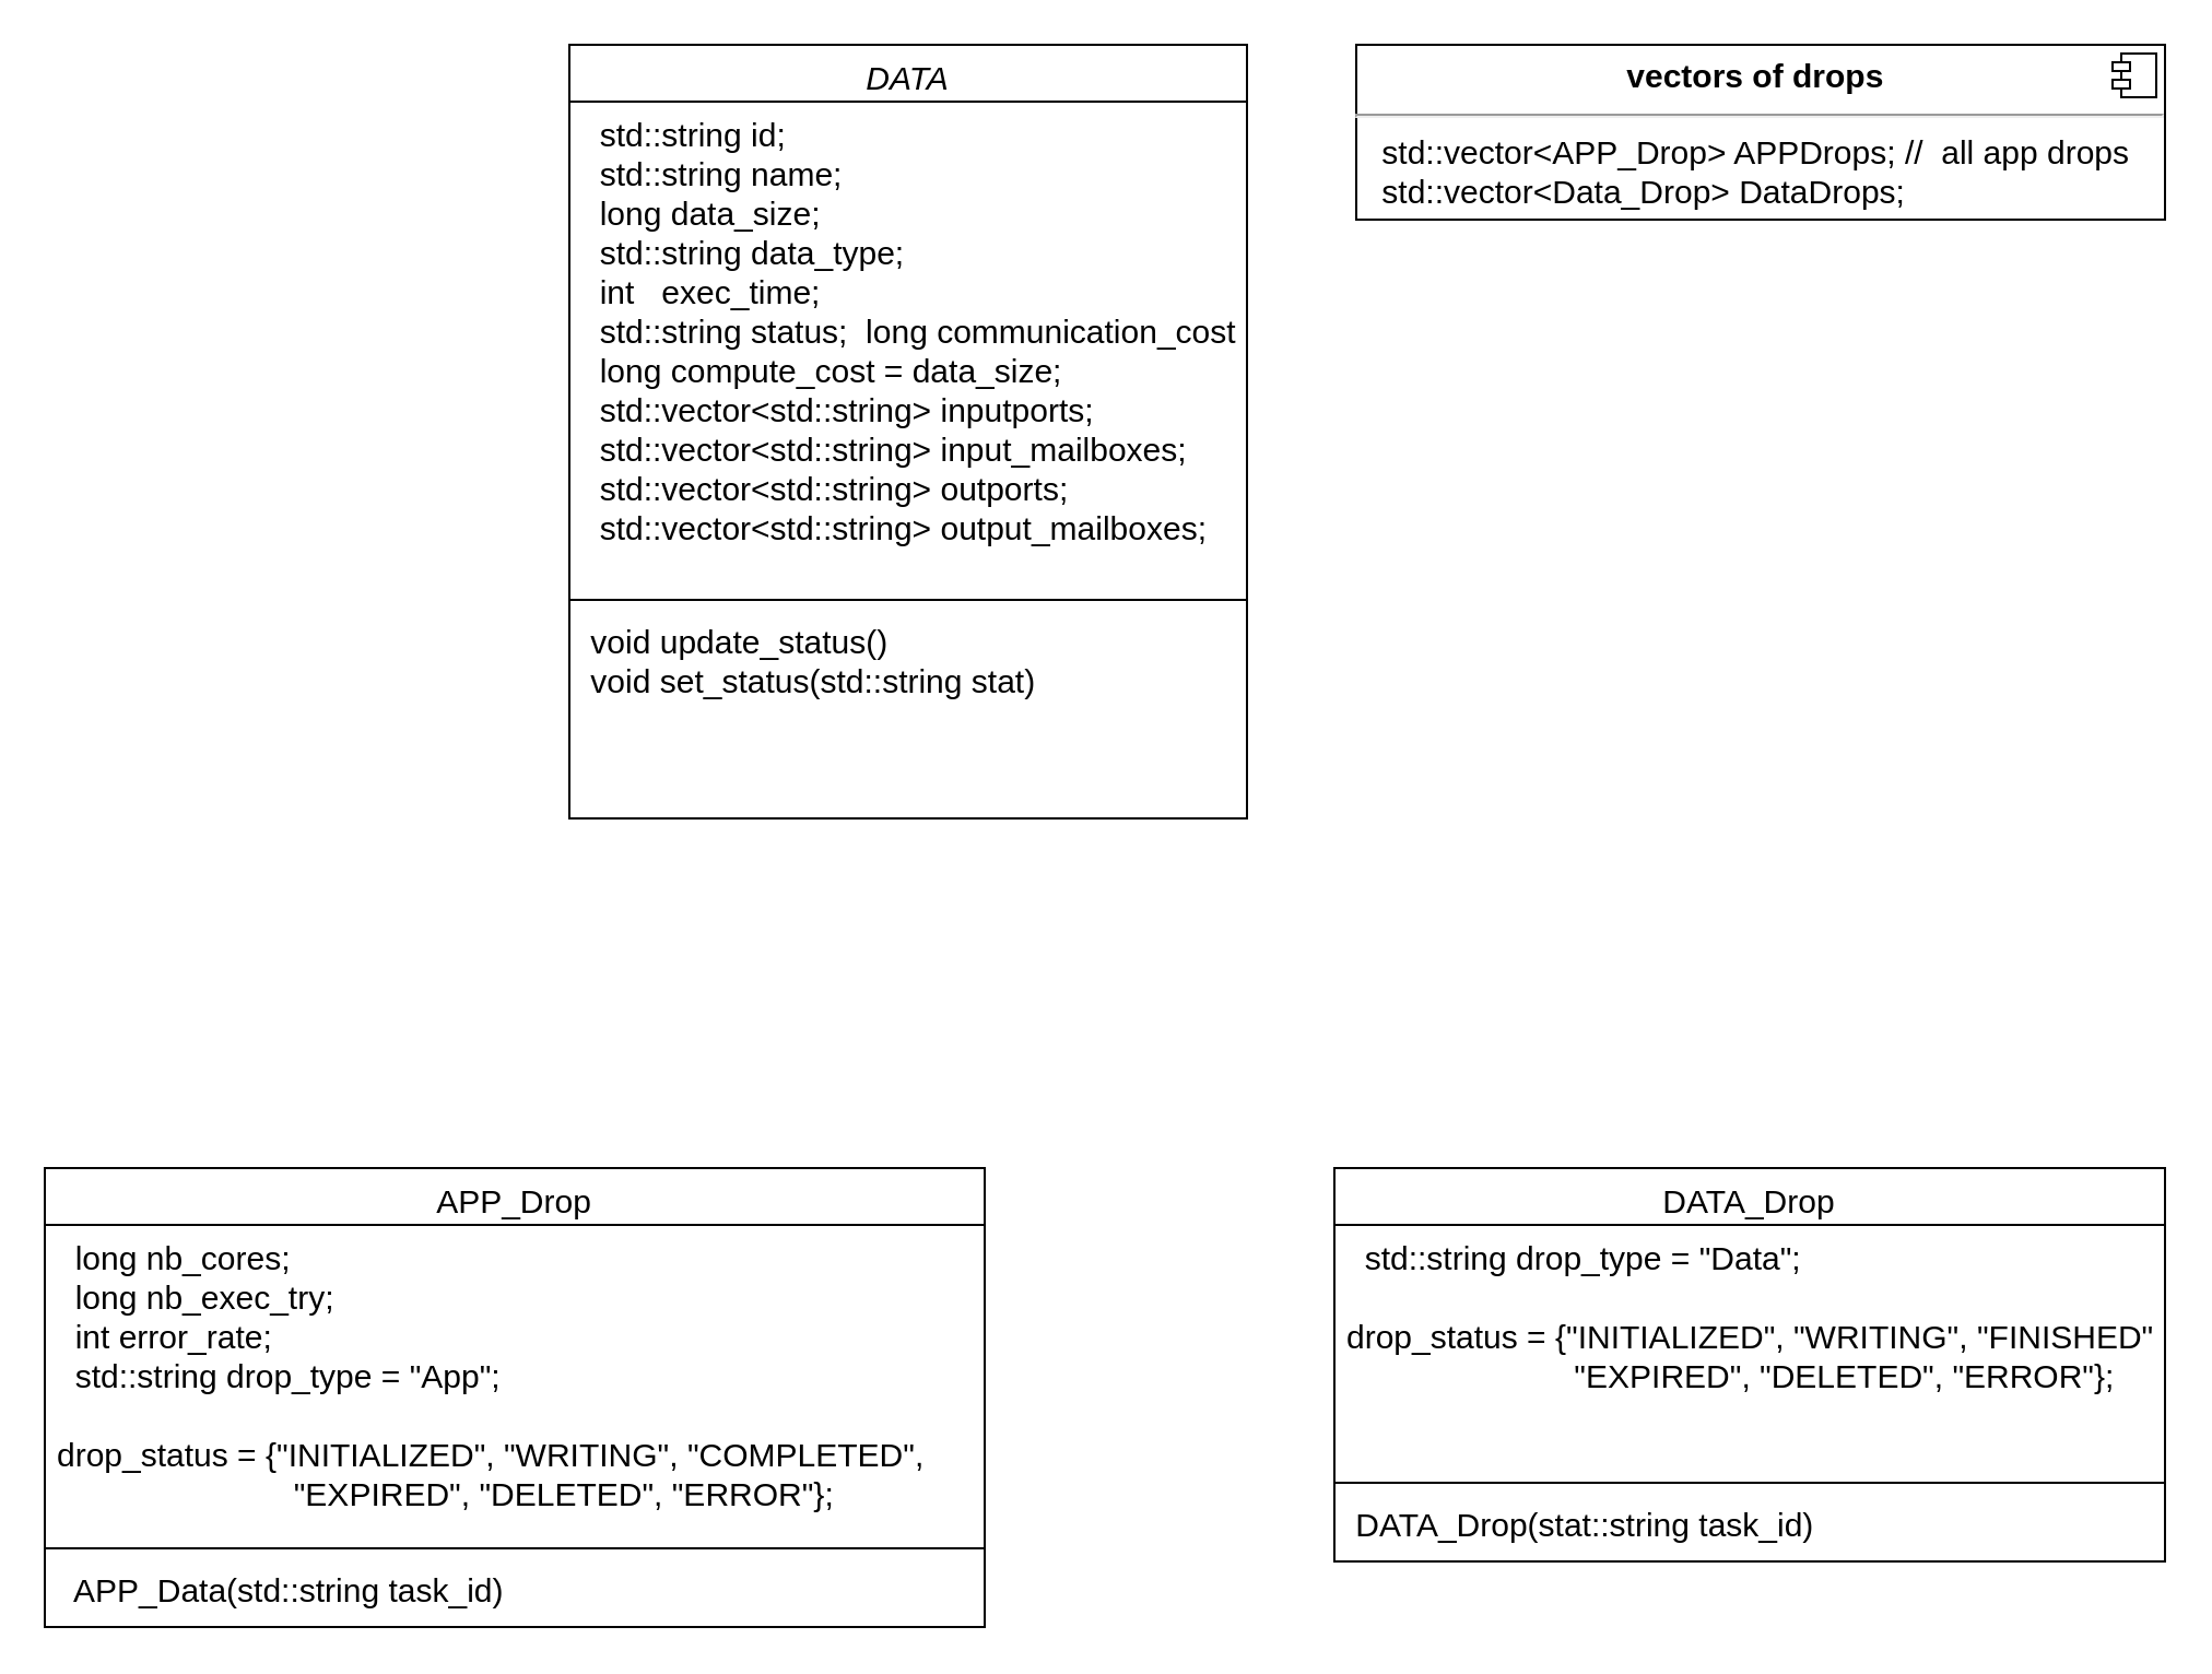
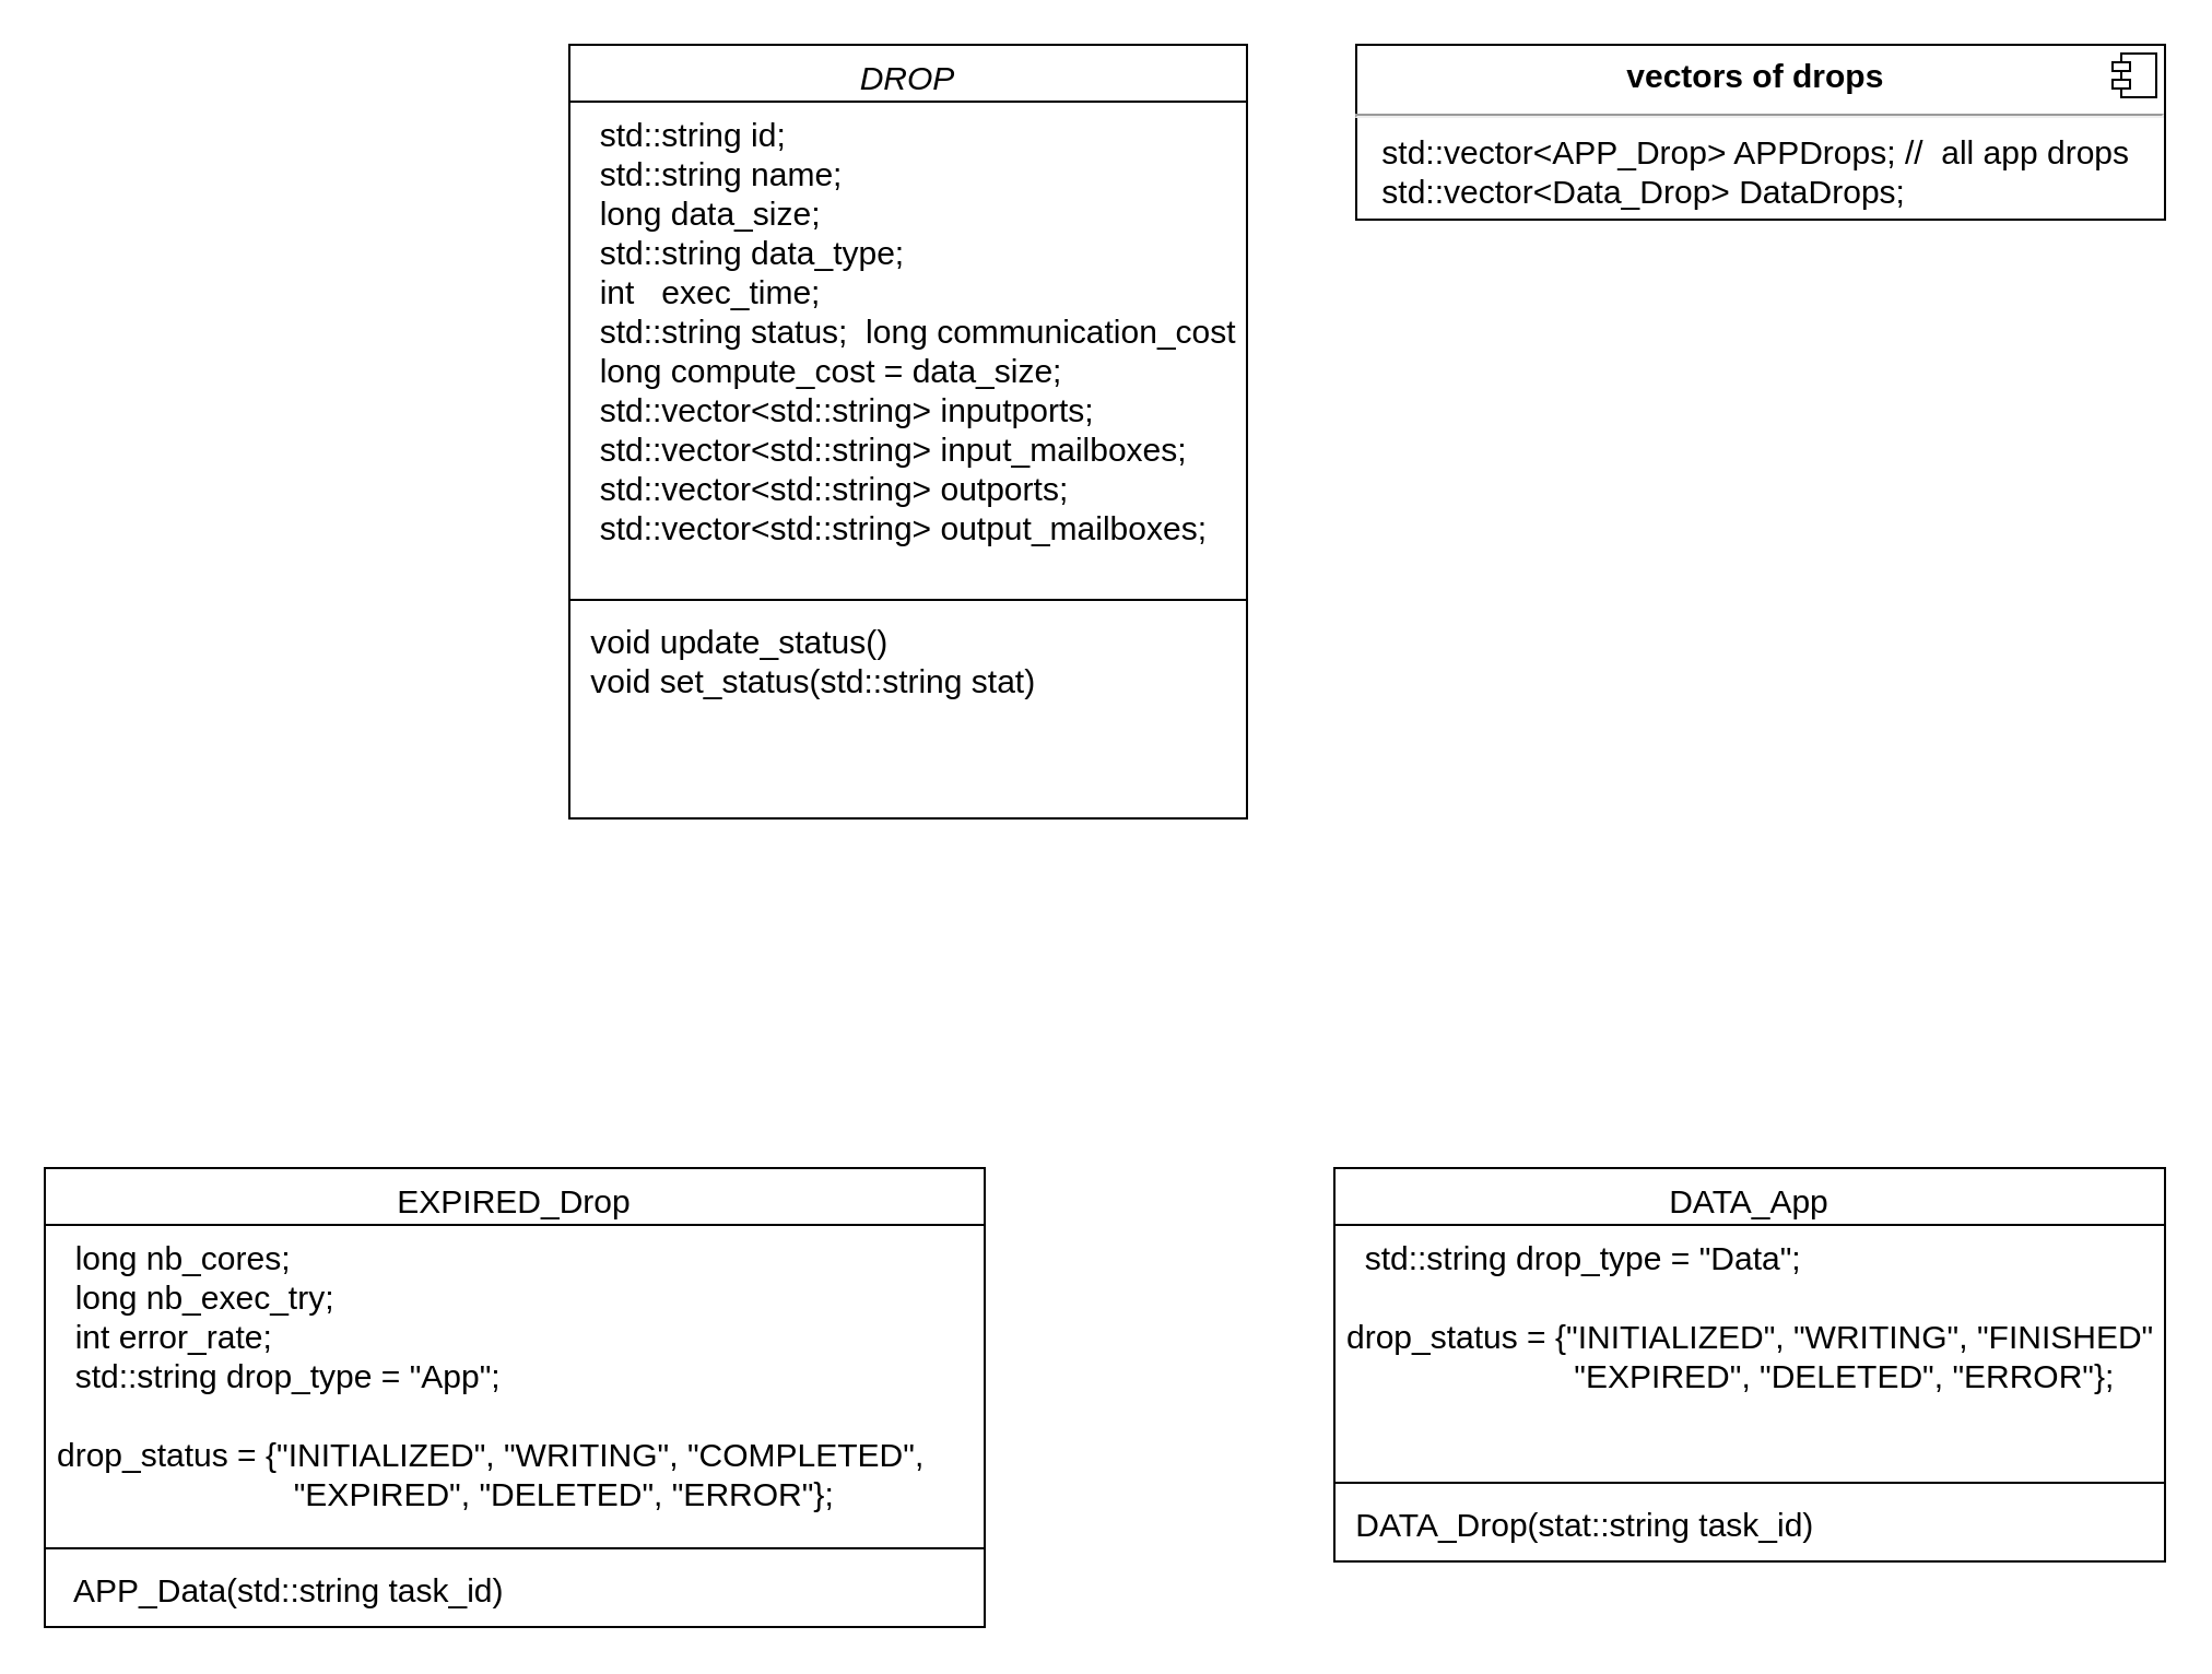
  <mxCell id="0" />
  <mxCell id="1" parent="0" />
- <mxCell id="2" value="DATA" style="swimlane;fontStyle=2;align=center;verticalAlign=top;childLayout=stackLayout;horizontal=1;startSize=26;horizontalStack=0;resizeParent=1;resizeLast=0;collapsible=1;marginBottom=0;rounded=0;shadow=0;strokeWidth=1;fontSize=15;" parent="1" vertex="1"><mxGeometry x="260" y="20" width="310" height="354" as="geometry"><mxRectangle x="220" y="120" width="160" height="26" as="alternateBounds" /></mxGeometry></mxCell>
+ <mxCell id="2" value="DROP" style="swimlane;fontStyle=2;align=center;verticalAlign=top;childLayout=stackLayout;horizontal=1;startSize=26;horizontalStack=0;resizeParent=1;resizeLast=0;collapsible=1;marginBottom=0;rounded=0;shadow=0;strokeWidth=1;fontSize=15;" parent="1" vertex="1"><mxGeometry x="260" y="20" width="310" height="354" as="geometry"><mxRectangle x="220" y="120" width="160" height="26" as="alternateBounds" /></mxGeometry></mxCell>
  <mxCell id="3" value="  std::string id;&#10;  std::string name;&#10;  long data_size;&#10;  std::string data_type;&#10;  int   exec_time;&#10;  std::string status;  long communication_cost;&#10;  long compute_cost = data_size;&#10;  std::vector&lt;std::string&gt; inputports;&#10;  std::vector&lt;std::string&gt; input_mailboxes;&#10;  std::vector&lt;std::string&gt; outports;&#10;  std::vector&lt;std::string&gt; output_mailboxes;&#10;  &#10;" style="text;align=left;verticalAlign=top;spacingLeft=4;spacingRight=4;overflow=hidden;rotatable=0;points=[[0,0.5],[1,0.5]];portConstraint=eastwest;rounded=0;shadow=0;html=0;fontSize=15;" parent="2" vertex="1"><mxGeometry y="26" width="310" height="224" as="geometry" /></mxCell>
  <mxCell id="4" value="" style="line;html=1;strokeWidth=1;align=left;verticalAlign=middle;spacingTop=-1;spacingLeft=3;spacingRight=3;rotatable=0;labelPosition=right;points=[];portConstraint=eastwest;" parent="2" vertex="1"><mxGeometry y="250" width="310" height="8" as="geometry" /></mxCell>
  <mxCell id="5" value=" void update_status()&#10; void set_status(std::string stat)" style="text;align=left;verticalAlign=top;spacingLeft=4;spacingRight=4;overflow=hidden;rotatable=0;points=[[0,0.5],[1,0.5]];portConstraint=eastwest;fontSize=15;" parent="2" vertex="1"><mxGeometry y="258" width="310" height="42" as="geometry" /></mxCell>
- <mxCell id="6" value="APP_Drop" style="swimlane;fontStyle=0;align=center;verticalAlign=top;childLayout=stackLayout;horizontal=1;startSize=26;horizontalStack=0;resizeParent=1;resizeLast=0;collapsible=1;marginBottom=0;rounded=0;shadow=0;strokeWidth=1;fontSize=15;" parent="1" vertex="1"><mxGeometry x="20" y="534" width="430" height="210" as="geometry"><mxRectangle x="130" y="380" width="160" height="26" as="alternateBounds" /></mxGeometry></mxCell>
+ <mxCell id="6" value="EXPIRED_Drop" style="swimlane;fontStyle=0;align=center;verticalAlign=top;childLayout=stackLayout;horizontal=1;startSize=26;horizontalStack=0;resizeParent=1;resizeLast=0;collapsible=1;marginBottom=0;rounded=0;shadow=0;strokeWidth=1;fontSize=15;" parent="1" vertex="1"><mxGeometry x="20" y="534" width="430" height="210" as="geometry"><mxRectangle x="130" y="380" width="160" height="26" as="alternateBounds" /></mxGeometry></mxCell>
  <mxCell id="7" value="  long nb_cores;&#10;  long nb_exec_try;&#10;  int error_rate; &#10;  std::string drop_type = &quot;App&quot;;&#10;  &#10;drop_status = {&quot;INITIALIZED&quot;, &quot;WRITING&quot;, &quot;COMPLETED&quot;, &#10;                          &quot;EXPIRED&quot;, &quot;DELETED&quot;, &quot;ERROR&quot;};&#10;" style="text;align=left;verticalAlign=top;spacingLeft=4;spacingRight=4;overflow=hidden;rotatable=0;points=[[0,0.5],[1,0.5]];portConstraint=eastwest;rounded=0;shadow=0;html=0;fontSize=15;" parent="6" vertex="1"><mxGeometry y="26" width="430" height="144" as="geometry" /></mxCell>
  <mxCell id="8" value="" style="line;html=1;strokeWidth=1;align=left;verticalAlign=middle;spacingTop=-1;spacingLeft=3;spacingRight=3;rotatable=0;labelPosition=right;points=[];portConstraint=eastwest;" parent="6" vertex="1"><mxGeometry y="170" width="430" height="8" as="geometry" /></mxCell>
  <mxCell id="9" value="  APP_Data(std::string task_id)&#10;" style="text;align=left;verticalAlign=top;spacingLeft=4;spacingRight=4;overflow=hidden;rotatable=0;points=[[0,0.5],[1,0.5]];portConstraint=eastwest;fontSize=15;" parent="6" vertex="1"><mxGeometry y="178" width="430" height="26" as="geometry" /></mxCell>
- <mxCell id="10" value="DATA_Drop" style="swimlane;fontStyle=0;align=center;verticalAlign=top;childLayout=stackLayout;horizontal=1;startSize=26;horizontalStack=0;resizeParent=1;resizeLast=0;collapsible=1;marginBottom=0;rounded=0;shadow=0;strokeWidth=1;fontSize=15;" parent="1" vertex="1"><mxGeometry x="610" y="534" width="380" height="180" as="geometry"><mxRectangle x="340" y="380" width="170" height="26" as="alternateBounds" /></mxGeometry></mxCell>
+ <mxCell id="10" value="DATA_App" style="swimlane;fontStyle=0;align=center;verticalAlign=top;childLayout=stackLayout;horizontal=1;startSize=26;horizontalStack=0;resizeParent=1;resizeLast=0;collapsible=1;marginBottom=0;rounded=0;shadow=0;strokeWidth=1;fontSize=15;" parent="1" vertex="1"><mxGeometry x="610" y="534" width="380" height="180" as="geometry"><mxRectangle x="340" y="380" width="170" height="26" as="alternateBounds" /></mxGeometry></mxCell>
  <mxCell id="11" value="  std::string drop_type = &quot;Data&quot;;&#10;  &#10;drop_status = {&quot;INITIALIZED&quot;, &quot;WRITING&quot;, &quot;FINISHED&quot;, &#10;                         &quot;EXPIRED&quot;, &quot;DELETED&quot;, &quot;ERROR&quot;};&#10;&#10;&#10;" style="text;align=left;verticalAlign=top;spacingLeft=4;spacingRight=4;overflow=hidden;rotatable=0;points=[[0,0.5],[1,0.5]];portConstraint=eastwest;fontSize=15;" parent="10" vertex="1"><mxGeometry y="26" width="380" height="114" as="geometry" /></mxCell>
  <mxCell id="12" value="" style="line;html=1;strokeWidth=1;align=left;verticalAlign=middle;spacingTop=-1;spacingLeft=3;spacingRight=3;rotatable=0;labelPosition=right;points=[];portConstraint=eastwest;" parent="10" vertex="1"><mxGeometry y="140" width="380" height="8" as="geometry" /></mxCell>
  <mxCell id="13" value=" DATA_Drop(stat::string task_id)&#10;" style="text;align=left;verticalAlign=top;spacingLeft=4;spacingRight=4;overflow=hidden;rotatable=0;points=[[0,0.5],[1,0.5]];portConstraint=eastwest;fontSize=15;" vertex="1" parent="10"><mxGeometry y="148" width="380" height="26" as="geometry" /></mxCell>
  <mxCell id="14" value="&lt;div&gt;&lt;br&gt;&lt;/div&gt;" style="text;html=1;align=center;verticalAlign=middle;resizable=0;points=[];autosize=1;strokeColor=none;fillColor=none;fontSize=15;" vertex="1" parent="1"><mxGeometry x="640" y="594" width="20" height="20" as="geometry" /></mxCell>
  <mxCell id="15" value="&lt;p style=&quot;margin:0px;margin-top:6px;text-align:center;&quot;&gt;&lt;b&gt;vectors of drops&amp;nbsp;&lt;/b&gt;&lt;/p&gt;&lt;hr&gt;&lt;p style=&quot;margin:0px;margin-left:8px;&quot;&gt;&amp;nbsp;std::vector&amp;lt;APP_Drop&amp;gt; APPDrops; //&amp;nbsp; all app drops&amp;nbsp;&lt;/p&gt;&lt;p style=&quot;margin:0px;margin-left:8px;&quot;&gt;&amp;nbsp;std::vector&amp;lt;Data_Drop&amp;gt; DataDrops;&amp;nbsp;&lt;/p&gt;" style="align=left;overflow=fill;html=1;dropTarget=0;fontSize=15;" vertex="1" parent="1"><mxGeometry x="620" y="20" width="370" height="80" as="geometry" /></mxCell>
  <mxCell id="16" value="" style="shape=component;jettyWidth=8;jettyHeight=4;fontSize=15;" vertex="1" parent="15"><mxGeometry x="1" width="20" height="20" relative="1" as="geometry"><mxPoint x="-24" y="4" as="offset" /></mxGeometry></mxCell>
